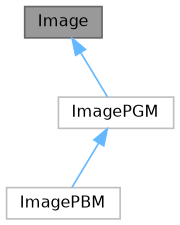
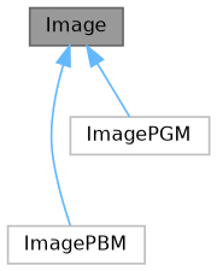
  digraph {
    node [color=grey75 fillcolor=white fontname=Helvetica fontsize=10 shape=box style=filled]
    edge [color=steelblue1 dir=back fontname=Helvetica fontsize=10 labelfontname=Helvetica labelfontsize=10 style=solid]
    n1 [color=gray40 fillcolor=grey60 fontcolor=black height=0.2 label=Image width=0.4]
    n2 [height=0.2 label=ImagePBM width=0.4]
    n3 [height=0.2 label=ImagePGM width=0.4]
-   n3 -> n2
+   n1 -> n2
    n1 -> n3
  }
